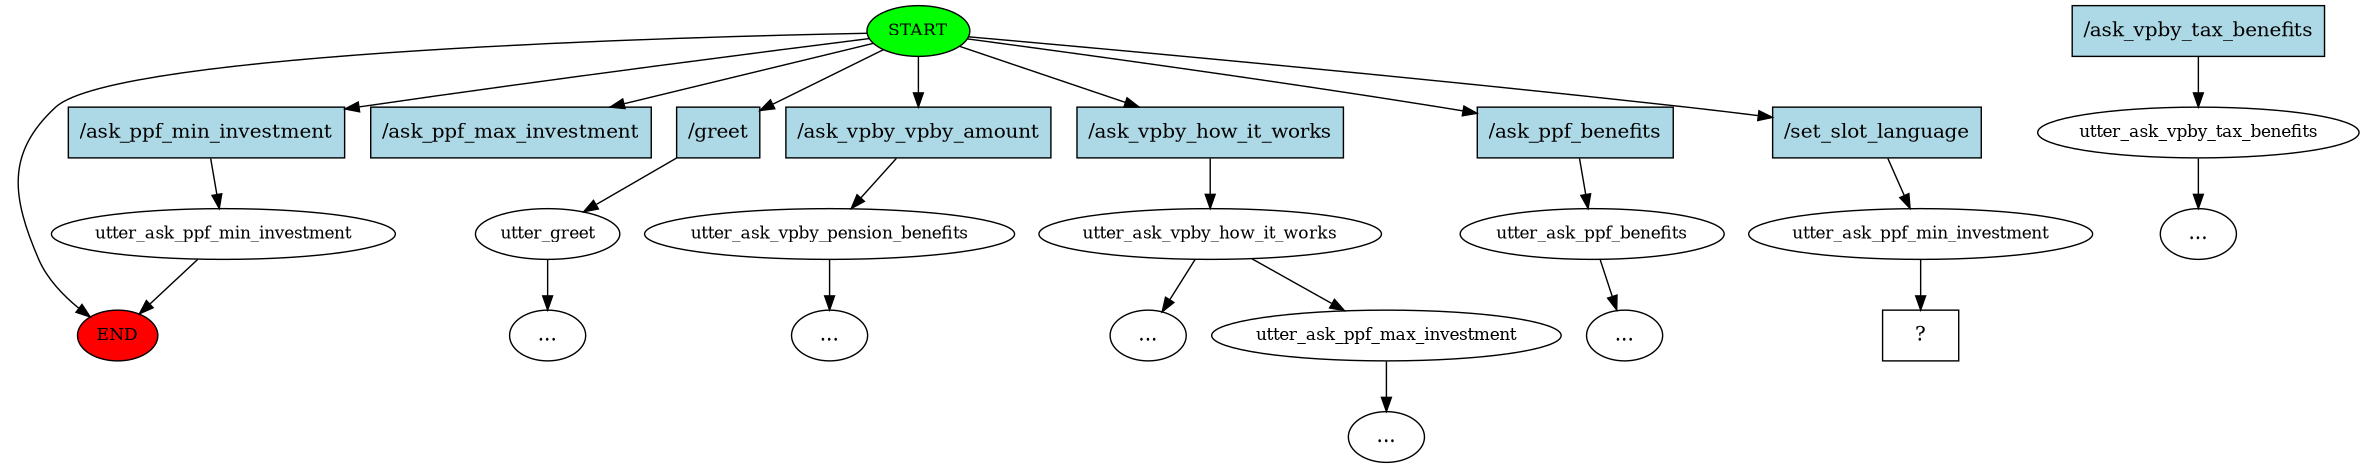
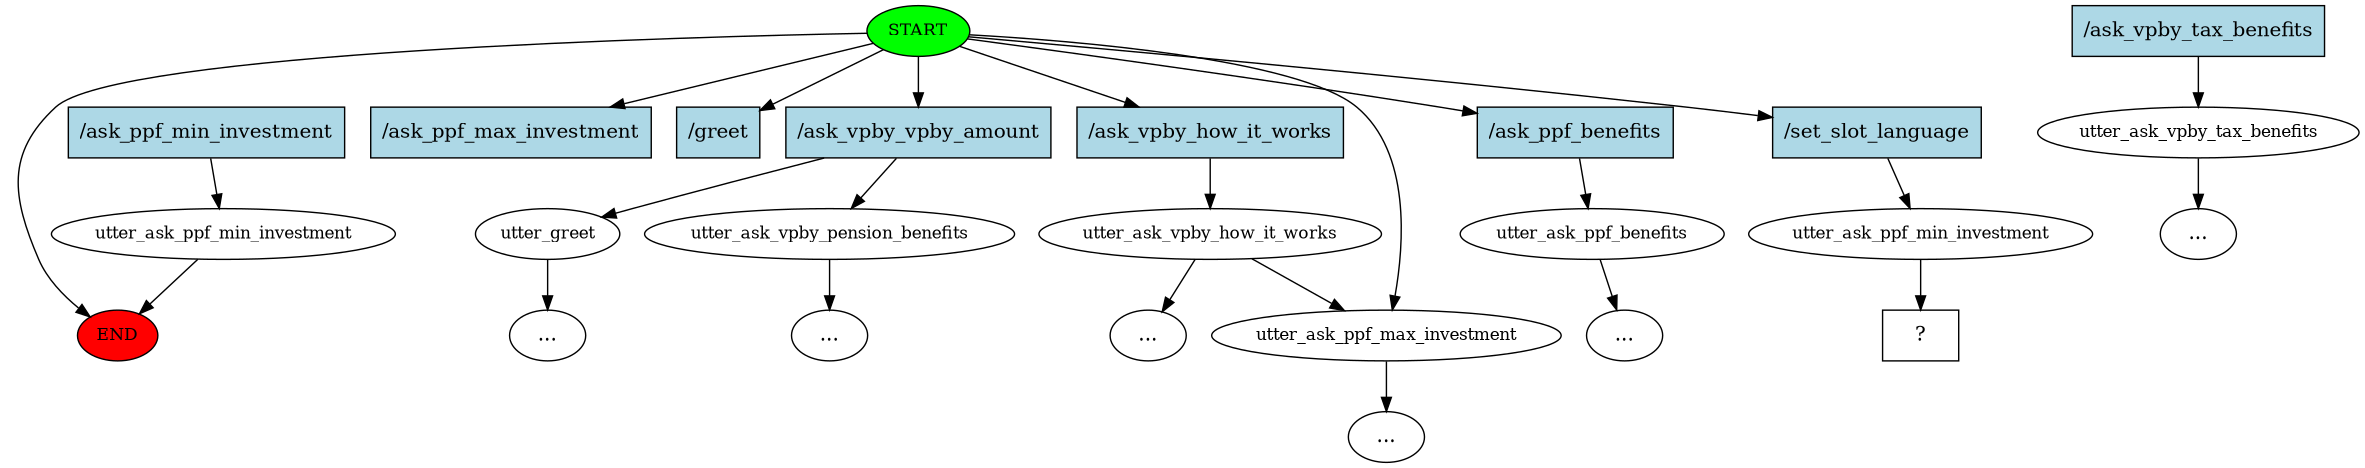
  digraph {
    n1 [fillcolor=green fontsize=12 label=START style=filled]
    n2 [fillcolor=red fontsize=12 label=END style=filled]
    n3 [fillcolor=lightblue label="/ask_ppf_min_investment" shape=rect style=filled]
    n4 [fillcolor=lightblue label="/ask_ppf_max_investment" shape=rect style=filled]
    n5 [fillcolor=lightblue label="/ask_vpby_how_it_works" shape=rect style=filled]
    n6 [fillcolor=lightblue label="/greet" shape=rect style=filled]
    n7 [fillcolor=lightblue label="/ask_vpby_vpby_amount" shape=rect style=filled]
    n8 [fillcolor=lightblue label="/ask_ppf_benefits" shape=rect style=filled]
    n9 [fillcolor=lightblue label="/set_slot_language" shape=rect style=filled]
    n10 [fontsize=12 label=utter_ask_ppf_min_investment]
    n11 [fontsize=12 label=utter_ask_vpby_how_it_works]
    n12 [fontsize=12 label=utter_greet]
    n13 [fontsize=12 label=utter_ask_vpby_pension_benefits]
    n14 [fillcolor=lightblue label="/ask_vpby_tax_benefits" shape=rect style=filled]
    n15 [fontsize=12 label=utter_ask_vpby_tax_benefits]
    n16 [fontsize=12 label=utter_ask_ppf_benefits]
    n17 [fontsize=12 label=utter_ask_ppf_min_investment]
    n18 [fontsize=12 label=utter_ask_ppf_max_investment]
    n19 [label="..."]
    n20 [label="..."]
    n21 [label="..."]
    n22 [label="..."]
    n23 [label="..."]
    n24 [label="..."]
    n25 [label="  ?  " shape=rect]
    n1 -> n2
-   n1 -> n3
+   n1 -> n18
    n1 -> n4
    n1 -> n5
    n1 -> n6
    n1 -> n7
    n1 -> n8
    n1 -> n9
    n3 -> n10
    n5 -> n11
-   n6 -> n12
+   n7 -> n12
    n7 -> n13
    n8 -> n16
    n9 -> n17
    n10 -> n2
    n11 -> n18
    n11 -> n20
    n12 -> n21
    n13 -> n22
    n14 -> n15
    n15 -> n23
    n16 -> n24
    n17 -> n25
    n18 -> n19
  }
